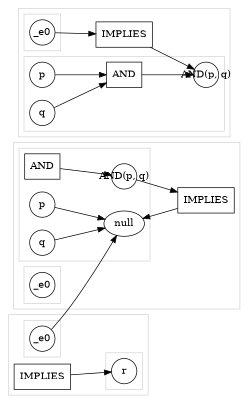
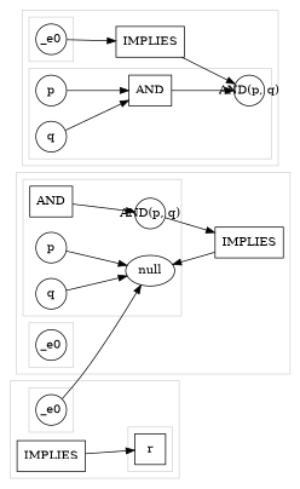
  digraph {
    rankdir=LR
    node [shape=circle fixedsize=true]
    n1 [height=.5 label=IMPLIES shape=rect width=.5 fixedsize=""]
    n2 [height=.5 label=AND shape=rect width=.5 fixedsize=""]
    n3 [label="AND(p, q)" width=.5]
    n4 [label=p width=.5]
    n5 [label=q width=.5]
    null [shape="" fixedsize=""]
    n7 [label=_e0 width=.5]
    n8 [height=.5 label=IMPLIES shape=rect width=.5 fixedsize=""]
    n9 [label=_e0 width=.5]
-   n10 [label=r width=.5]
+   n10 [label=r shape=box width=.5]
    n11 [height=.5 label=IMPLIES shape=rect width=.5 fixedsize=""]
    n12 [label=_e0 width=.5]
    n13 [height=.5 label=AND shape=rect width=.5 fixedsize=""]
    n14 [label="AND(p, q)" width=.5]
    n15 [label=p width=.5]
    n16 [label=q width=.5]
    subgraph cluster_1 {
      color=lightgray
      subgraph sub_2 {
        color=lightgray
        n1
      }
      subgraph cluster_3 {
        color=lightgray
        null
        subgraph sub_4 {
          color=lightgray
          n2
        }
        subgraph sub_5 {
          color=lightgray
          n3
          n4
          n5
        }
      }
      subgraph cluster_6 {
        color=lightgray
        subgraph sub_7 {
          color=lightgray
          n7
        }
      }
    }
    subgraph cluster_8 {
      color=lightgray
      subgraph sub_9 {
        color=lightgray
        n8
      }
      subgraph cluster_10 {
        color=lightgray
        subgraph sub_11 {
          color=lightgray
          n9
        }
      }
      subgraph cluster_12 {
        color=lightgray
        subgraph sub_13 {
          color=lightgray
          n10
        }
      }
    }
    subgraph cluster_14 {
      color=lightgray
      subgraph sub_15 {
        color=lightgray
        n11
      }
      subgraph cluster_16 {
        color=lightgray
        subgraph sub_17 {
          color=lightgray
          n12
        }
      }
      subgraph cluster_18 {
        color=lightgray
        subgraph sub_19 {
          color=lightgray
          n13
        }
        subgraph sub_20 {
          color=lightgray
          n14
          n15
          n16
        }
      }
    }
    n1 -> null
    n2 -> n3
    n3 -> n1
    n4 -> null
    n5 -> null
    n8 -> n10
    n9 -> null
    n11 -> n14
    n12 -> n11
    n13 -> n14
    n15 -> n13
    n16 -> n13
  }
